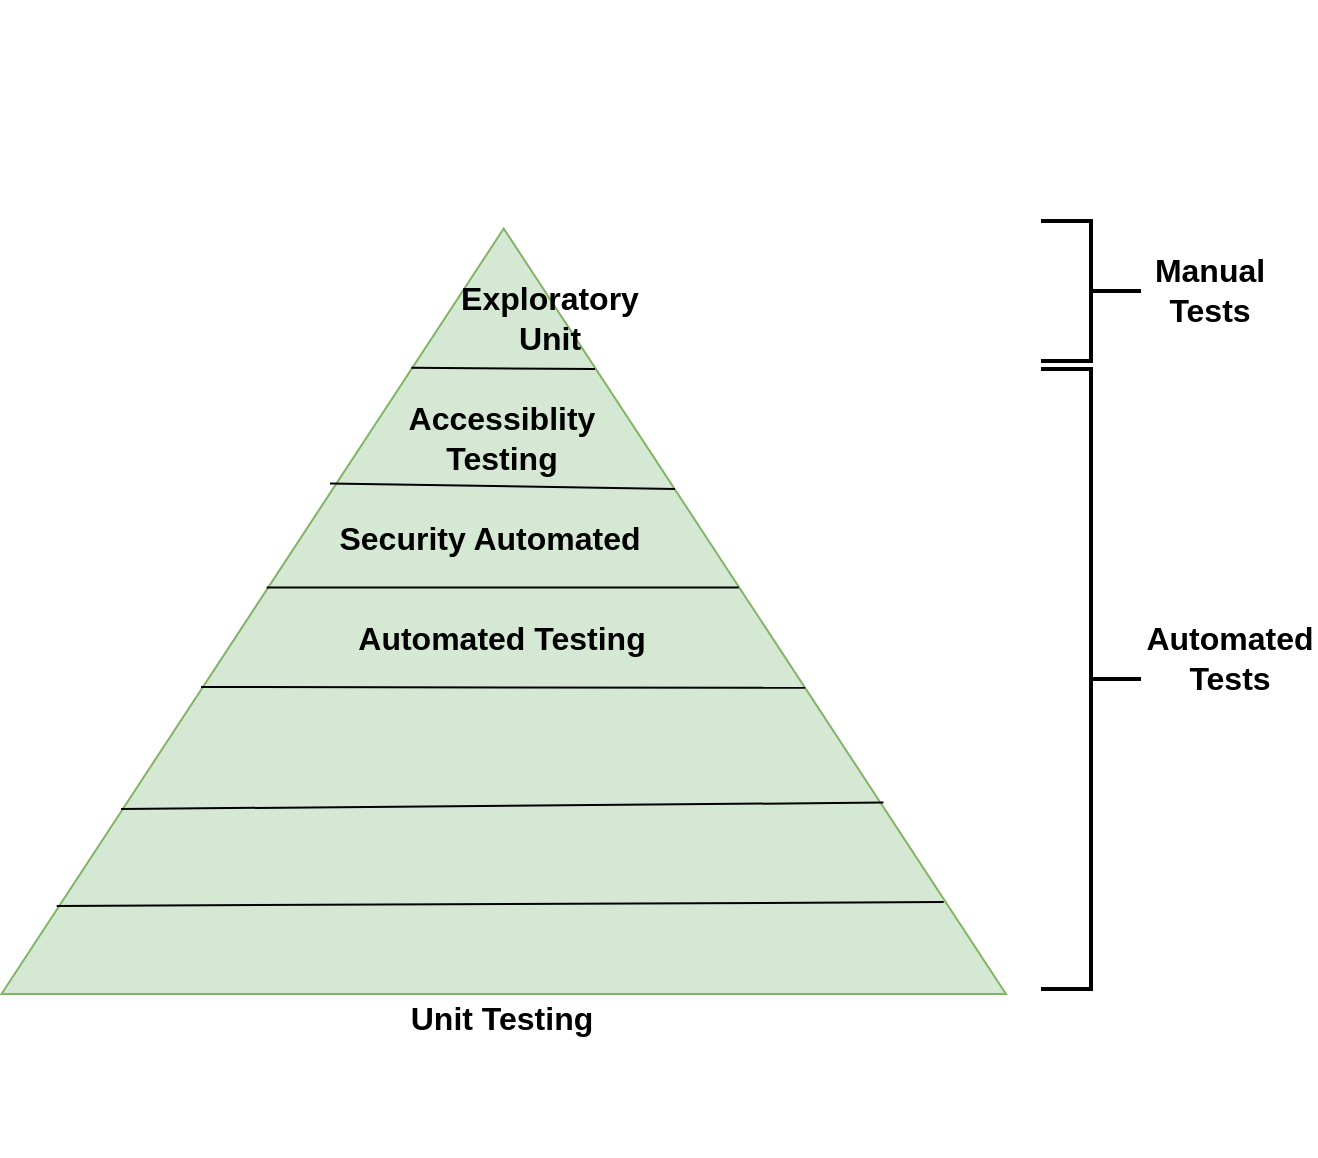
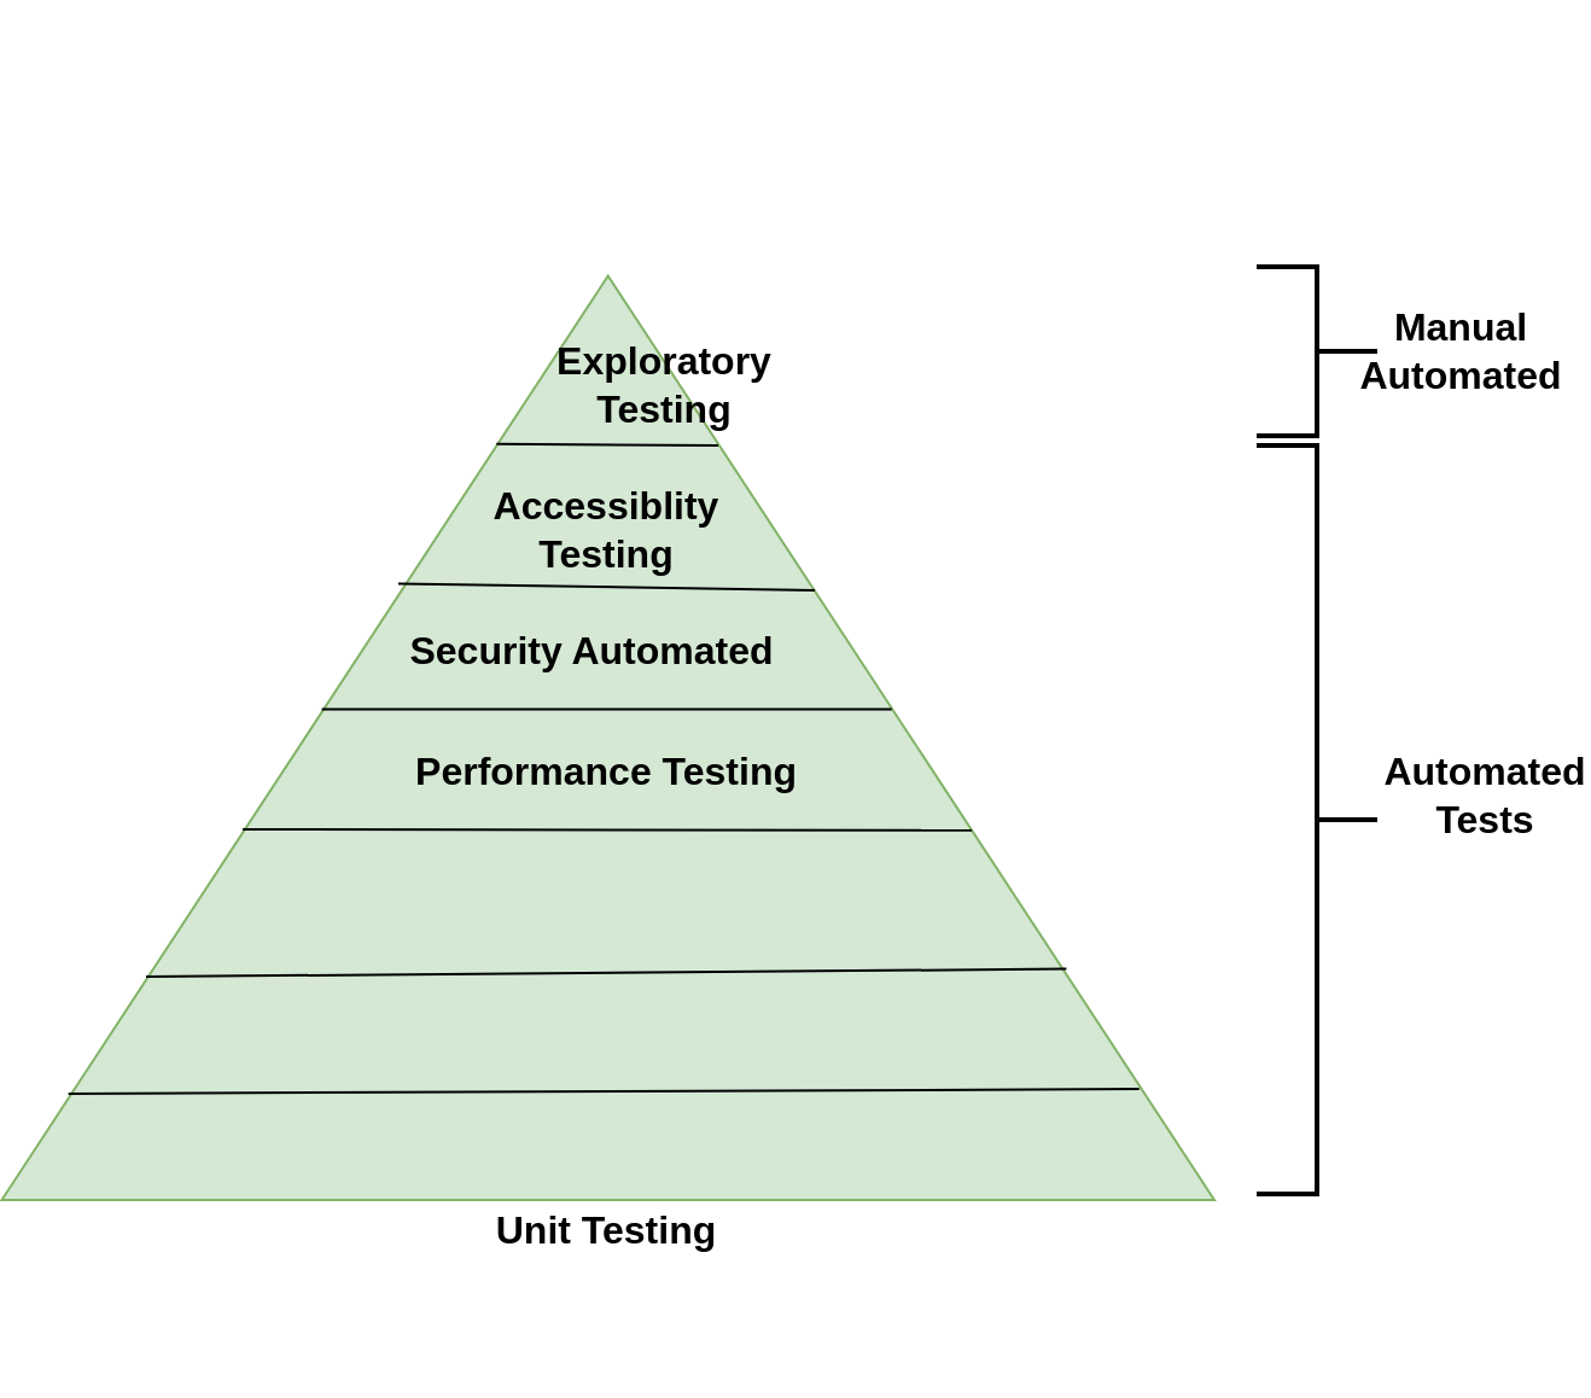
  <mxCell id="0" />
  <mxCell id="1" parent="0" />
  <mxCell id="2" value="" style="triangle;whiteSpace=wrap;html=1;rotation=-90;fillColor=#d5e8d4;strokeColor=#82b366;" vertex="1" parent="1"><mxGeometry x="20" y="54" width="382.72" height="502.26" as="geometry" /></mxCell>
  <mxCell id="3" value="" style="endArrow=none;html=1;rounded=0;entryX=0.12;entryY=0.938;entryDx=0;entryDy=0;entryPerimeter=0;exitX=0.115;exitY=0.055;exitDx=0;exitDy=0;exitPerimeter=0;" edge="1" parent="1" source="2" target="2"><mxGeometry width="50" height="50" relative="1" as="geometry"><mxPoint x="0" y="453.38" as="sourcePoint" /><mxPoint x="416.373" y="452.998" as="targetPoint" /></mxGeometry></mxCell>
  <mxCell id="4" value="" style="endArrow=none;html=1;rounded=0;entryX=0.4;entryY=0.8;entryDx=0;entryDy=0;entryPerimeter=0;" edge="1" parent="1" target="2"><mxGeometry width="50" height="50" relative="1" as="geometry"><mxPoint x="60" y="343" as="sourcePoint" /><mxPoint x="393.46" y="344" as="targetPoint" /></mxGeometry></mxCell>
  <mxCell id="5" value="" style="endArrow=none;html=1;rounded=0;entryX=0.531;entryY=0.728;entryDx=0;entryDy=0;entryPerimeter=0;exitX=0.531;exitY=0.258;exitDx=0;exitDy=0;exitPerimeter=0;" edge="1" parent="1"><mxGeometry width="50" height="50" relative="1" as="geometry"><mxPoint x="92.813" y="293.266" as="sourcePoint" /><mxPoint x="328.875" y="293.266" as="targetPoint" /></mxGeometry></mxCell>
  <mxCell id="6" value="" style="endArrow=none;html=1;rounded=0;entryX=0.17;entryY=0.913;entryDx=0;entryDy=0;entryPerimeter=0;exitX=0.667;exitY=0.327;exitDx=0;exitDy=0;exitPerimeter=0;" edge="1" parent="1" source="2"><mxGeometry width="50" height="50" relative="1" as="geometry"><mxPoint x="130" y="244" as="sourcePoint" /><mxPoint x="297" y="244" as="targetPoint" /></mxGeometry></mxCell>
  <mxCell id="7" value="" style="endArrow=none;html=1;rounded=0;entryX=0.17;entryY=0.913;entryDx=0;entryDy=0;entryPerimeter=0;exitX=0.818;exitY=0.408;exitDx=0;exitDy=0;exitPerimeter=0;" edge="1" parent="1" source="2"><mxGeometry width="50" height="50" relative="1" as="geometry"><mxPoint x="90" y="184" as="sourcePoint" /><mxPoint x="257" y="184" as="targetPoint" /></mxGeometry></mxCell>
  <mxCell id="8" value="Unit Testing" style="text;strokeColor=none;align=center;fillColor=none;html=1;verticalAlign=middle;whiteSpace=wrap;rounded=0;fontSize=16;fontStyle=1" vertex="1" parent="1"><mxGeometry x="86.36" y="494" width="250" height="30" as="geometry" /></mxCell>
- <mxCell id="9" value="Automated Testing" style="text;strokeColor=none;align=center;fillColor=none;html=1;verticalAlign=middle;whiteSpace=wrap;rounded=0;fontSize=16;fontStyle=1" vertex="1" parent="1"><mxGeometry x="86.36" y="304" width="250" height="30" as="geometry" /></mxCell>
+ <mxCell id="9" value="Performance Testing" style="text;strokeColor=none;align=center;fillColor=none;html=1;verticalAlign=middle;whiteSpace=wrap;rounded=0;fontSize=16;fontStyle=1" vertex="1" parent="1"><mxGeometry x="86.36" y="304" width="250" height="30" as="geometry" /></mxCell>
  <mxCell id="10" value="Accessiblity&lt;br&gt;Testing" style="text;strokeColor=none;align=center;fillColor=none;html=1;verticalAlign=middle;whiteSpace=wrap;rounded=0;fontSize=16;fontStyle=1" vertex="1" parent="1"><mxGeometry x="86.36" y="204" width="250" height="30" as="geometry" /></mxCell>
  <mxCell id="11" value="Security Automated" style="text;strokeColor=none;align=center;fillColor=none;html=1;verticalAlign=middle;whiteSpace=wrap;rounded=0;fontSize=16;fontStyle=1" vertex="1" parent="1"><mxGeometry x="80" y="254" width="250" height="30" as="geometry" /></mxCell>
- <mxCell id="12" value="Exploratory &lt;br&gt;Unit" style="text;strokeColor=none;align=center;fillColor=none;html=1;verticalAlign=middle;whiteSpace=wrap;rounded=0;fontSize=16;fontStyle=1" vertex="1" parent="1"><mxGeometry x="110" y="144" width="250" height="30" as="geometry" /></mxCell>
+ <mxCell id="12" value="Exploratory &lt;br&gt;Testing" style="text;strokeColor=none;align=center;fillColor=none;html=1;verticalAlign=middle;whiteSpace=wrap;rounded=0;fontSize=16;fontStyle=1" vertex="1" parent="1"><mxGeometry x="110" y="144" width="250" height="30" as="geometry" /></mxCell>
  <mxCell id="13" value="" style="endArrow=none;html=1;rounded=0;entryX=0.25;entryY=0.878;entryDx=0;entryDy=0;entryPerimeter=0;exitX=0.346;exitY=0.159;exitDx=0;exitDy=0;exitPerimeter=0;" edge="1" parent="1" target="2"><mxGeometry width="50" height="50" relative="1" as="geometry"><mxPoint x="20" y="404" as="sourcePoint" /><mxPoint x="357" y="404" as="targetPoint" /></mxGeometry></mxCell>
  <mxCell id="14" value="" style="strokeWidth=2;html=1;shape=mxgraph.flowchart.annotation_2;align=left;labelPosition=right;pointerEvents=1;direction=west;" vertex="1" parent="1"><mxGeometry x="480" y="184" width="50" height="310" as="geometry" /></mxCell>
  <mxCell id="15" value="Automated Tests" style="text;strokeColor=none;align=center;fillColor=none;html=1;verticalAlign=middle;whiteSpace=wrap;rounded=0;fontSize=16;fontStyle=1;direction=south;" vertex="1" parent="1"><mxGeometry x="560" y="204" width="30" height="250" as="geometry" /></mxCell>
  <mxCell id="16" value="" style="strokeWidth=2;html=1;shape=mxgraph.flowchart.annotation_2;align=left;labelPosition=right;pointerEvents=1;direction=west;" vertex="1" parent="1"><mxGeometry x="480" y="110" width="50" height="70" as="geometry" /></mxCell>
- <mxCell id="17" value="Manual Tests" style="text;strokeColor=none;align=center;fillColor=none;html=1;verticalAlign=middle;whiteSpace=wrap;rounded=0;fontSize=16;fontStyle=1;direction=south;" vertex="1" parent="1"><mxGeometry x="550" y="20" width="30" height="250" as="geometry" /></mxCell>
+ <mxCell id="17" value="Manual Automated" style="text;strokeColor=none;align=center;fillColor=none;html=1;verticalAlign=middle;whiteSpace=wrap;rounded=0;fontSize=16;fontStyle=1;direction=south;" vertex="1" parent="1"><mxGeometry x="550" y="20" width="30" height="250" as="geometry" /></mxCell>
